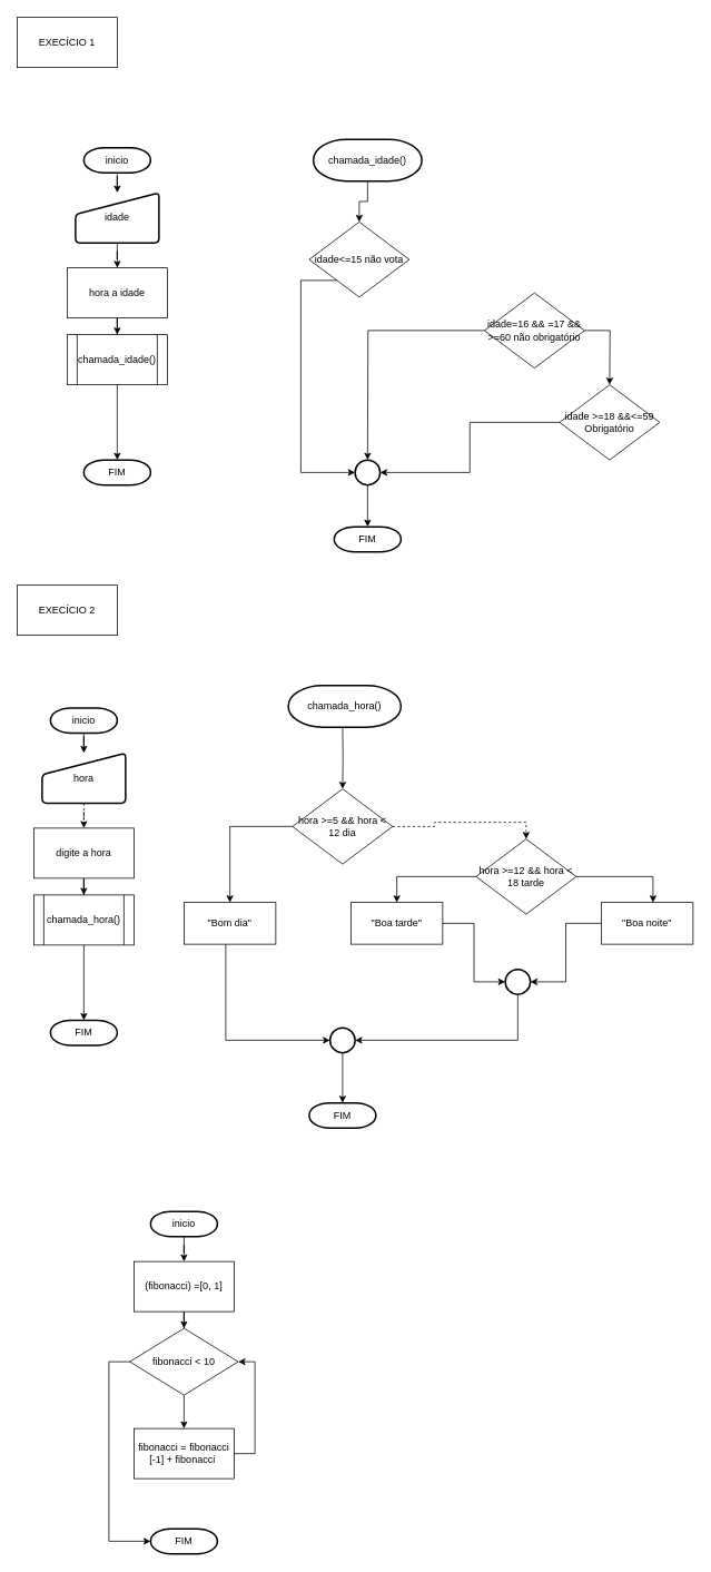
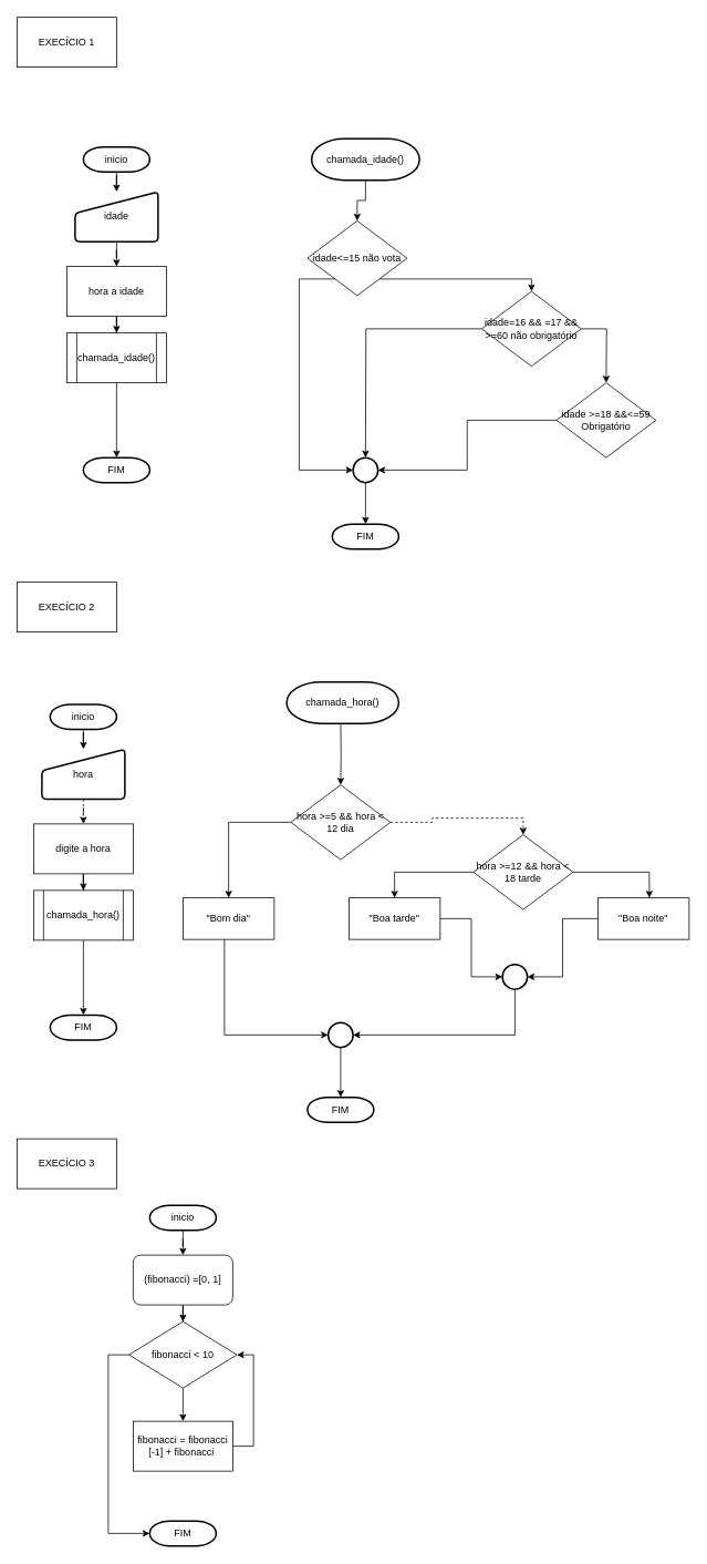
  <mxCell id="0" />
  <mxCell id="1" parent="0" />
  <mxCell id="2" value="" style="edgeStyle=orthogonalEdgeStyle;rounded=0;orthogonalLoop=1;jettySize=auto;html=1;" edge="1" parent="1" source="3" target="10"><mxGeometry relative="1" as="geometry" /></mxCell>
  <mxCell id="3" value="inicio" style="strokeWidth=2;html=1;shape=mxgraph.flowchart.terminator;whiteSpace=wrap;" vertex="1" parent="1"><mxGeometry x="100" y="176" width="80" height="30" as="geometry" /></mxCell>
  <mxCell id="4" value="FIM" style="strokeWidth=2;html=1;shape=mxgraph.flowchart.terminator;whiteSpace=wrap;" vertex="1" parent="1"><mxGeometry x="100" y="550" width="80" height="30" as="geometry" /></mxCell>
  <mxCell id="5" value="" style="edgeStyle=orthogonalEdgeStyle;rounded=0;orthogonalLoop=1;jettySize=auto;html=1;" edge="1" parent="1" source="6" target="4"><mxGeometry relative="1" as="geometry" /></mxCell>
  <mxCell id="6" value="chamada_idade()" style="shape=process;whiteSpace=wrap;html=1;backgroundOutline=1;" vertex="1" parent="1"><mxGeometry x="80" y="400" width="120" height="60" as="geometry" /></mxCell>
  <mxCell id="7" value="" style="edgeStyle=orthogonalEdgeStyle;rounded=0;orthogonalLoop=1;jettySize=auto;html=1;" edge="1" parent="1" source="8" target="6"><mxGeometry relative="1" as="geometry" /></mxCell>
  <mxCell id="8" value="hora a idade" style="rounded=0;whiteSpace=wrap;html=1;" vertex="1" parent="1"><mxGeometry x="80" y="320" width="120" height="60" as="geometry" /></mxCell>
  <mxCell id="9" value="" style="edgeStyle=orthogonalEdgeStyle;rounded=0;orthogonalLoop=1;jettySize=auto;html=1;" edge="1" parent="1" source="10" target="8"><mxGeometry relative="1" as="geometry" /></mxCell>
  <mxCell id="10" value="idade" style="html=1;strokeWidth=2;shape=manualInput;whiteSpace=wrap;rounded=1;size=26;arcSize=11;" vertex="1" parent="1"><mxGeometry x="90" y="230" width="100" height="60" as="geometry" /></mxCell>
  <mxCell id="11" value="" style="edgeStyle=orthogonalEdgeStyle;rounded=0;orthogonalLoop=1;jettySize=auto;html=1;" edge="1" parent="1" source="12" target="16"><mxGeometry relative="1" as="geometry" /></mxCell>
  <mxCell id="12" value="chamada_idade()" style="strokeWidth=2;html=1;shape=mxgraph.flowchart.terminator;whiteSpace=wrap;" vertex="1" parent="1"><mxGeometry x="375" y="166" width="130" height="50" as="geometry" /></mxCell>
  <mxCell id="13" value="FIM" style="strokeWidth=2;html=1;shape=mxgraph.flowchart.terminator;whiteSpace=wrap;" vertex="1" parent="1"><mxGeometry x="400" y="630" width="80" height="30" as="geometry" /></mxCell>
  <mxCell id="14" style="edgeStyle=orthogonalEdgeStyle;rounded=0;orthogonalLoop=1;jettySize=auto;html=1;exitX=0.5;exitY=1;exitDx=0;exitDy=0;exitPerimeter=0;" edge="1" parent="1" source="12" target="12"><mxGeometry relative="1" as="geometry" /></mxCell>
+ <mxCell id="15" style="edgeStyle=orthogonalEdgeStyle;rounded=0;orthogonalLoop=1;jettySize=auto;html=1;entryX=0.5;entryY=0;entryDx=0;entryDy=0;" edge="1" parent="1" source="16" target="19"><mxGeometry relative="1" as="geometry"><Array as="points"><mxPoint x="640" y="335" /></Array></mxGeometry></mxCell>
  <mxCell id="16" value="idade&amp;lt;=15 não vota" style="rhombus;whiteSpace=wrap;html=1;" vertex="1" parent="1"><mxGeometry x="370" y="265" width="120" height="90" as="geometry" /></mxCell>
  <mxCell id="17" style="edgeStyle=orthogonalEdgeStyle;rounded=0;orthogonalLoop=1;jettySize=auto;html=1;exitX=0;exitY=0.5;exitDx=0;exitDy=0;" edge="1" parent="1" source="19"><mxGeometry relative="1" as="geometry"><mxPoint x="440" y="550" as="targetPoint" /><mxPoint x="560" y="395" as="sourcePoint" /></mxGeometry></mxCell>
  <mxCell id="18" style="edgeStyle=orthogonalEdgeStyle;rounded=0;orthogonalLoop=1;jettySize=auto;html=1;" edge="1" parent="1" source="19"><mxGeometry relative="1" as="geometry"><mxPoint x="730" y="460" as="targetPoint" /></mxGeometry></mxCell>
  <mxCell id="19" value="idade=16 &amp;amp;&amp;amp; =17 &amp;amp;&amp;amp; &amp;gt;=60 não obrigatório" style="rhombus;whiteSpace=wrap;html=1;" vertex="1" parent="1"><mxGeometry x="580" y="350" width="120" height="90" as="geometry" /></mxCell>
  <mxCell id="20" value="" style="edgeStyle=orthogonalEdgeStyle;rounded=0;orthogonalLoop=1;jettySize=auto;html=1;" edge="1" parent="1" source="21" target="13"><mxGeometry relative="1" as="geometry" /></mxCell>
  <mxCell id="21" value="" style="strokeWidth=2;html=1;shape=mxgraph.flowchart.start_2;whiteSpace=wrap;" vertex="1" parent="1"><mxGeometry x="425" y="550" width="30" height="30" as="geometry" /></mxCell>
  <mxCell id="22" value="idade &amp;gt;=18 &amp;amp;&amp;amp;&amp;lt;=59 Obrigatório" style="rhombus;whiteSpace=wrap;html=1;" vertex="1" parent="1"><mxGeometry x="670" y="460" width="120" height="90" as="geometry" /></mxCell>
  <mxCell id="23" style="edgeStyle=orthogonalEdgeStyle;rounded=0;orthogonalLoop=1;jettySize=auto;html=1;entryX=0;entryY=0.5;entryDx=0;entryDy=0;entryPerimeter=0;" edge="1" parent="1" source="16" target="21"><mxGeometry relative="1" as="geometry"><Array as="points"><mxPoint x="360" y="335" /><mxPoint x="360" y="565" /></Array></mxGeometry></mxCell>
  <mxCell id="24" style="edgeStyle=orthogonalEdgeStyle;rounded=0;orthogonalLoop=1;jettySize=auto;html=1;entryX=1;entryY=0.5;entryDx=0;entryDy=0;entryPerimeter=0;" edge="1" parent="1" source="22" target="21"><mxGeometry relative="1" as="geometry" /></mxCell>
  <mxCell id="25" value="" style="edgeStyle=orthogonalEdgeStyle;rounded=0;orthogonalLoop=1;jettySize=auto;html=1;" edge="1" parent="1" target="30"><mxGeometry relative="1" as="geometry"><mxPoint x="410" y="870" as="sourcePoint" /></mxGeometry></mxCell>
  <mxCell id="26" value="FIM" style="strokeWidth=2;html=1;shape=mxgraph.flowchart.terminator;whiteSpace=wrap;" vertex="1" parent="1"><mxGeometry x="370" y="1320" width="80" height="30" as="geometry" /></mxCell>
  <mxCell id="27" style="edgeStyle=orthogonalEdgeStyle;rounded=0;orthogonalLoop=1;jettySize=auto;html=1;exitX=0.5;exitY=1;exitDx=0;exitDy=0;exitPerimeter=0;" edge="1" parent="1"><mxGeometry relative="1" as="geometry"><mxPoint x="410" y="870" as="sourcePoint" /><mxPoint x="410" y="870" as="targetPoint" /></mxGeometry></mxCell>
  <mxCell id="28" style="edgeStyle=orthogonalEdgeStyle;rounded=0;orthogonalLoop=1;jettySize=auto;html=1;entryX=0.5;entryY=0;entryDx=0;entryDy=0;" edge="1" parent="1" source="30" target="36"><mxGeometry relative="1" as="geometry" /></mxCell>
  <mxCell id="29" style="edgeStyle=orthogonalEdgeStyle;rounded=0;orthogonalLoop=1;jettySize=auto;html=1;entryX=0.5;entryY=0;entryDx=0;entryDy=0;dashed=1;" edge="1" parent="1" source="30" target="32"><mxGeometry relative="1" as="geometry" /></mxCell>
  <mxCell id="30" value="hora &amp;gt;=5 &amp;amp;&amp;amp; hora &amp;lt; 12 dia" style="rhombus;whiteSpace=wrap;html=1;" vertex="1" parent="1"><mxGeometry x="350" y="944" width="120" height="90" as="geometry" /></mxCell>
  <mxCell id="31" style="edgeStyle=orthogonalEdgeStyle;rounded=0;orthogonalLoop=1;jettySize=auto;html=1;entryX=0.5;entryY=0;entryDx=0;entryDy=0;" edge="1" parent="1" source="32" target="38"><mxGeometry relative="1" as="geometry" /></mxCell>
  <mxCell id="32" value="hora &amp;gt;=12 &amp;amp;&amp;amp; hora &amp;lt; 18 tarde" style="rhombus;whiteSpace=wrap;html=1;" vertex="1" parent="1"><mxGeometry x="570" y="1004" width="120" height="90" as="geometry" /></mxCell>
  <mxCell id="33" value="" style="edgeStyle=orthogonalEdgeStyle;rounded=0;orthogonalLoop=1;jettySize=auto;html=1;" edge="1" parent="1" source="34" target="26"><mxGeometry relative="1" as="geometry" /></mxCell>
  <mxCell id="34" value="" style="strokeWidth=2;html=1;shape=mxgraph.flowchart.start_2;whiteSpace=wrap;" vertex="1" parent="1"><mxGeometry x="395" y="1230" width="30" height="30" as="geometry" /></mxCell>
  <mxCell id="35" value="" style="strokeWidth=2;html=1;shape=mxgraph.flowchart.start_2;whiteSpace=wrap;" vertex="1" parent="1"><mxGeometry x="605" y="1160" width="30" height="30" as="geometry" /></mxCell>
  <mxCell id="36" value="&quot;Bom dia&quot;" style="rounded=0;whiteSpace=wrap;html=1;" vertex="1" parent="1"><mxGeometry x="220" y="1080" width="110" height="50" as="geometry" /></mxCell>
  <mxCell id="37" value="&quot;Boa noite&quot;" style="rounded=0;whiteSpace=wrap;html=1;" vertex="1" parent="1"><mxGeometry x="720" y="1080" width="110" height="50" as="geometry" /></mxCell>
  <mxCell id="38" value="&quot;Boa tarde&quot;" style="rounded=0;whiteSpace=wrap;html=1;" vertex="1" parent="1"><mxGeometry x="420" y="1080" width="110" height="50" as="geometry" /></mxCell>
  <mxCell id="39" style="edgeStyle=orthogonalEdgeStyle;rounded=0;orthogonalLoop=1;jettySize=auto;html=1;entryX=0.564;entryY=0;entryDx=0;entryDy=0;entryPerimeter=0;" edge="1" parent="1" source="32" target="37"><mxGeometry relative="1" as="geometry" /></mxCell>
  <mxCell id="40" style="edgeStyle=orthogonalEdgeStyle;rounded=0;orthogonalLoop=1;jettySize=auto;html=1;entryX=1;entryY=0.5;entryDx=0;entryDy=0;entryPerimeter=0;" edge="1" parent="1" source="37" target="35"><mxGeometry relative="1" as="geometry" /></mxCell>
  <mxCell id="41" style="edgeStyle=orthogonalEdgeStyle;rounded=0;orthogonalLoop=1;jettySize=auto;html=1;entryX=0;entryY=0.5;entryDx=0;entryDy=0;entryPerimeter=0;" edge="1" parent="1" source="38" target="35"><mxGeometry relative="1" as="geometry" /></mxCell>
  <mxCell id="42" style="edgeStyle=orthogonalEdgeStyle;rounded=0;orthogonalLoop=1;jettySize=auto;html=1;entryX=0;entryY=0.5;entryDx=0;entryDy=0;entryPerimeter=0;" edge="1" parent="1" source="36" target="34"><mxGeometry relative="1" as="geometry"><Array as="points"><mxPoint x="270" y="1245" /></Array></mxGeometry></mxCell>
  <mxCell id="43" style="edgeStyle=orthogonalEdgeStyle;rounded=0;orthogonalLoop=1;jettySize=auto;html=1;exitX=0.5;exitY=1;exitDx=0;exitDy=0;exitPerimeter=0;entryX=1;entryY=0.5;entryDx=0;entryDy=0;entryPerimeter=0;" edge="1" parent="1" source="35" target="34"><mxGeometry relative="1" as="geometry" /></mxCell>
  <mxCell id="44" value="" style="edgeStyle=orthogonalEdgeStyle;rounded=0;orthogonalLoop=1;jettySize=auto;html=1;" edge="1" parent="1" source="45" target="52"><mxGeometry relative="1" as="geometry" /></mxCell>
  <mxCell id="45" value="inicio" style="strokeWidth=2;html=1;shape=mxgraph.flowchart.terminator;whiteSpace=wrap;" vertex="1" parent="1"><mxGeometry x="60" y="847" width="80" height="30" as="geometry" /></mxCell>
  <mxCell id="46" value="FIM" style="strokeWidth=2;html=1;shape=mxgraph.flowchart.terminator;whiteSpace=wrap;" vertex="1" parent="1"><mxGeometry x="60" y="1221" width="80" height="30" as="geometry" /></mxCell>
  <mxCell id="47" value="" style="edgeStyle=orthogonalEdgeStyle;rounded=0;orthogonalLoop=1;jettySize=auto;html=1;" edge="1" parent="1" source="48" target="46"><mxGeometry relative="1" as="geometry" /></mxCell>
  <mxCell id="48" value="chamada_hora()" style="shape=process;whiteSpace=wrap;html=1;backgroundOutline=1;" vertex="1" parent="1"><mxGeometry x="40" y="1071" width="120" height="60" as="geometry" /></mxCell>
  <mxCell id="49" value="" style="edgeStyle=orthogonalEdgeStyle;rounded=0;orthogonalLoop=1;jettySize=auto;html=1;" edge="1" parent="1" source="50" target="48"><mxGeometry relative="1" as="geometry" /></mxCell>
  <mxCell id="50" value="digite a hora" style="rounded=0;whiteSpace=wrap;html=1;" vertex="1" parent="1"><mxGeometry x="40" y="991" width="120" height="60" as="geometry" /></mxCell>
  <mxCell id="51" value="" style="edgeStyle=orthogonalEdgeStyle;rounded=0;orthogonalLoop=1;jettySize=auto;html=1;dashed=1;" edge="1" parent="1" source="52" target="50"><mxGeometry relative="1" as="geometry" /></mxCell>
  <mxCell id="52" value="hora" style="html=1;strokeWidth=2;shape=manualInput;whiteSpace=wrap;rounded=1;size=26;arcSize=11;" vertex="1" parent="1"><mxGeometry x="50" y="901" width="100" height="60" as="geometry" /></mxCell>
  <mxCell id="53" value="chamada_hora()" style="strokeWidth=2;html=1;shape=mxgraph.flowchart.terminator;whiteSpace=wrap;" vertex="1" parent="1"><mxGeometry x="345" y="820" width="135" height="50" as="geometry" /></mxCell>
  <mxCell id="54" value="" style="edgeStyle=orthogonalEdgeStyle;rounded=0;orthogonalLoop=1;jettySize=auto;html=1;" edge="1" parent="1" source="55" target="63"><mxGeometry relative="1" as="geometry" /></mxCell>
  <mxCell id="55" value="inicio" style="strokeWidth=2;html=1;shape=mxgraph.flowchart.terminator;whiteSpace=wrap;" vertex="1" parent="1"><mxGeometry x="180" y="1450" width="80" height="30" as="geometry" /></mxCell>
  <mxCell id="56" value="FIM" style="strokeWidth=2;html=1;shape=mxgraph.flowchart.terminator;whiteSpace=wrap;" vertex="1" parent="1"><mxGeometry x="180" y="1830" width="80" height="30" as="geometry" /></mxCell>
  <mxCell id="57" style="edgeStyle=orthogonalEdgeStyle;rounded=0;orthogonalLoop=1;jettySize=auto;html=1;entryX=0;entryY=0.5;entryDx=0;entryDy=0;entryPerimeter=0;" edge="1" parent="1" source="59" target="56"><mxGeometry relative="1" as="geometry"><mxPoint x="130" y="1880" as="targetPoint" /><Array as="points"><mxPoint x="130" y="1630" /><mxPoint x="130" y="1845" /></Array></mxGeometry></mxCell>
  <mxCell id="58" value="" style="edgeStyle=orthogonalEdgeStyle;rounded=0;orthogonalLoop=1;jettySize=auto;html=1;" edge="1" parent="1" source="59" target="61"><mxGeometry relative="1" as="geometry" /></mxCell>
  <mxCell id="59" value="fibonacci &amp;lt; 10" style="rhombus;whiteSpace=wrap;html=1;" vertex="1" parent="1"><mxGeometry x="155" y="1590" width="130" height="80" as="geometry" /></mxCell>
  <mxCell id="60" style="edgeStyle=orthogonalEdgeStyle;rounded=0;orthogonalLoop=1;jettySize=auto;html=1;entryX=1;entryY=0.5;entryDx=0;entryDy=0;" edge="1" parent="1" source="61" target="59"><mxGeometry relative="1" as="geometry"><Array as="points"><mxPoint x="305" y="1740" /><mxPoint x="305" y="1630" /></Array></mxGeometry></mxCell>
  <mxCell id="61" value="fibonacci = fibonacci [-1] + fibonacci&amp;nbsp;" style="rounded=0;whiteSpace=wrap;html=1;" vertex="1" parent="1"><mxGeometry x="160" y="1710" width="120" height="60" as="geometry" /></mxCell>
  <mxCell id="62" value="" style="edgeStyle=orthogonalEdgeStyle;rounded=0;orthogonalLoop=1;jettySize=auto;html=1;" edge="1" parent="1" source="63" target="59"><mxGeometry relative="1" as="geometry" /></mxCell>
- <mxCell id="63" value="(fibonacci) =[0, 1]" style="rounded=0;whiteSpace=wrap;html=1;" vertex="1" parent="1"><mxGeometry x="160" y="1510" width="120" height="60" as="geometry" /></mxCell>
+ <mxCell id="63" value="(fibonacci) =[0, 1]" style="whiteSpace=wrap;html=1;rounded=1;" vertex="1" parent="1"><mxGeometry x="160" y="1510" width="120" height="60" as="geometry" /></mxCell>
+ <mxCell id="64" value="EXECÍCIO 3" style="rounded=0;whiteSpace=wrap;html=1;" vertex="1" parent="1"><mxGeometry y="1370" width="120" height="60" as="geometry" x="20" /></mxCell>
  <mxCell id="65" value="EXECÍCIO 2" style="rounded=0;whiteSpace=wrap;html=1;" vertex="1" parent="1"><mxGeometry y="700" width="120" height="60" as="geometry" x="20" /></mxCell>
  <mxCell id="66" value="EXECÍCIO 1" style="rounded=0;whiteSpace=wrap;html=1;" vertex="1" parent="1"><mxGeometry y="20" width="120" height="60" as="geometry" x="20" /></mxCell>
